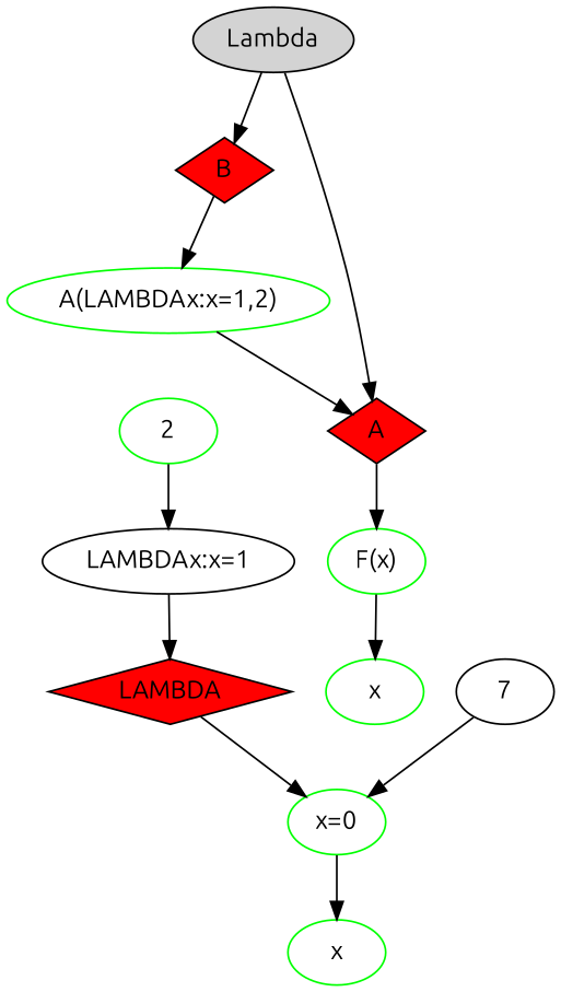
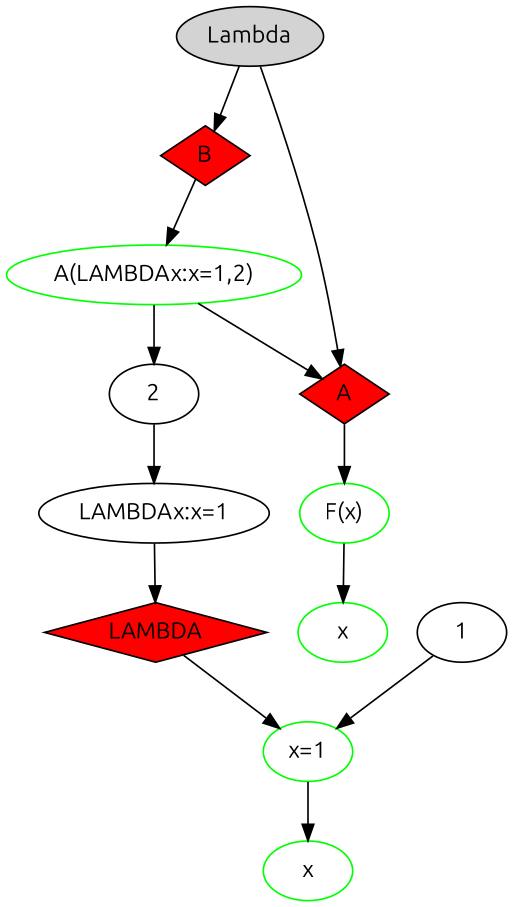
  strict digraph {
    fontname=Ubuntu
    node [fontname=Ubuntu]
    edge [fontname=Ubuntu]
    n1 [label=Lambda style=filled]
    n2 [fillcolor=red label=B shape=diamond style=filled]
    n3 [fillcolor=red label=A shape=diamond style=filled]
    n4 [color=green label="A(LAMBDAx:x=1,2)"]
    n5 [color=green label="F(x)"]
-   n6 [label=2 color=green]
+   n6 [label=2]
    n7 [label="LAMBDAx:x=1"]
    n8 [fillcolor=red label=LAMBDA shape=diamond style=filled]
    n9 [color=green label=x]
-   n10 [color=green label="x=0"]
+   n10 [color=green label="x=1"]
    n11 [color=green label=x]
-   n12 [label=7]
+   n12 [label=1]
    n1 -> n2
    n1 -> n3
    n2 -> n4
    n3 -> n5
    n4 -> n3
+   n4 -> n6
    n5 -> n9
    n6 -> n7
    n7 -> n8
    n8 -> n10
    n10 -> n11
    n12 -> n10
  }
